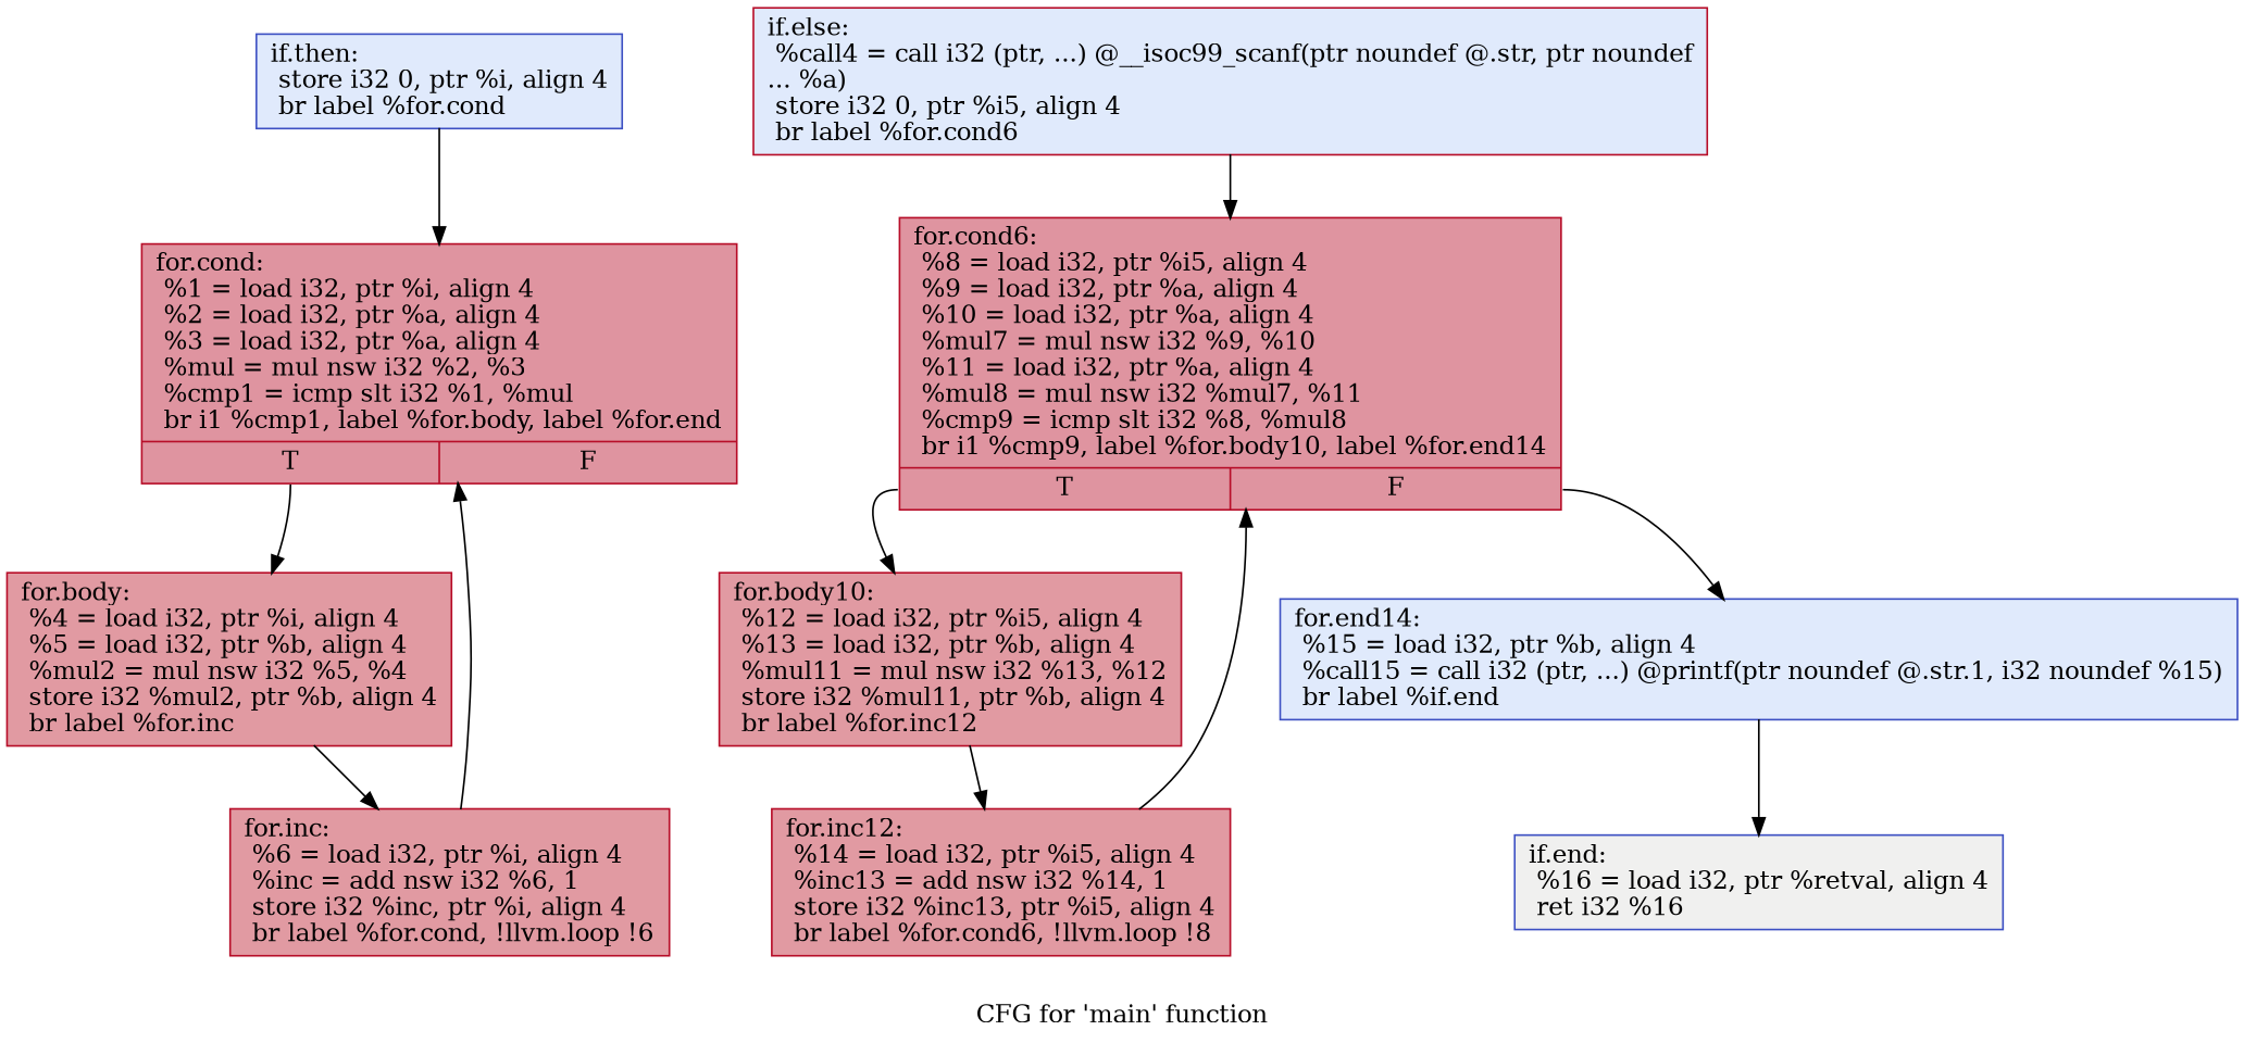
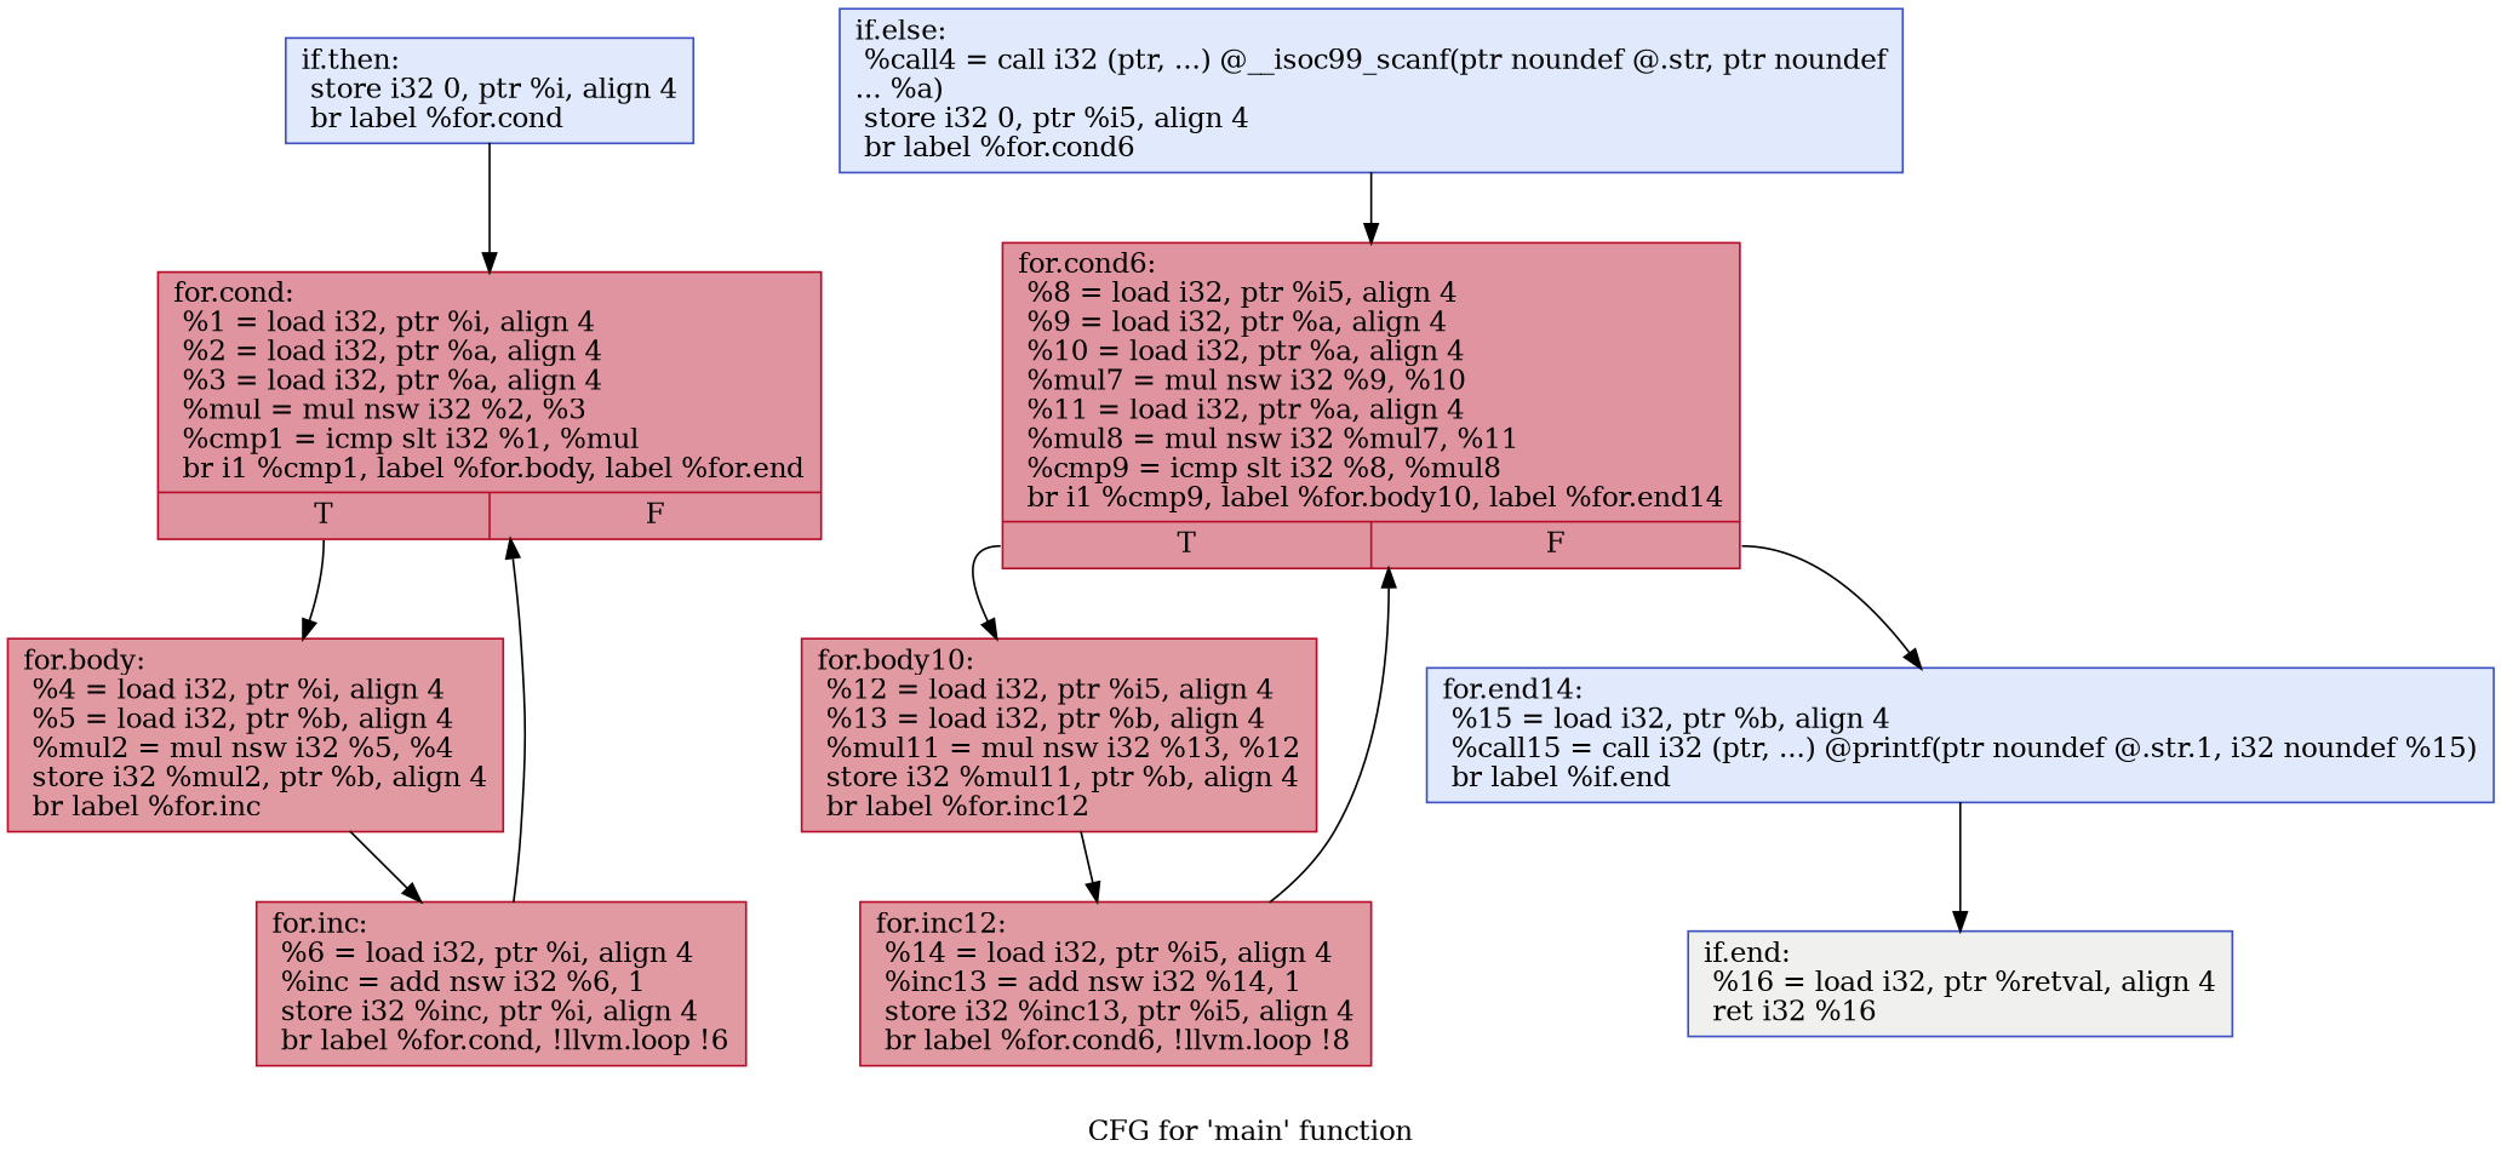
  digraph {
    label="CFG for 'main' function"
    node [color="#b70d28ff" fillcolor="#bb1b2c70" shape=record style=filled]
    n1 [color="#3d50c3ff" fillcolor="#b9d0f970" label="{if.then:                                          \l  store i32 0, ptr %i, align 4\l  br label %for.cond\l}"]
    n2 [fillcolor="#b70d2870" label="{for.cond:                                         \l  %1 = load i32, ptr %i, align 4\l  %2 = load i32, ptr %a, align 4\l  %3 = load i32, ptr %a, align 4\l  %mul = mul nsw i32 %2, %3\l  %cmp1 = icmp slt i32 %1, %mul\l  br i1 %cmp1, label %for.body, label %for.end\l|{<s0>T|<s1>F}}"]
-   n3 [fillcolor="#b9d0f970" label="{if.else:                                          \l  %call4 = call i32 (ptr, ...) @__isoc99_scanf(ptr noundef @.str, ptr noundef\l... %a)\l  store i32 0, ptr %i5, align 4\l  br label %for.cond6\l}"]
+   n3 [color="#3d50c3ff" fillcolor="#b9d0f970" label="{if.else:                                          \l  %call4 = call i32 (ptr, ...) @__isoc99_scanf(ptr noundef @.str, ptr noundef\l... %a)\l  store i32 0, ptr %i5, align 4\l  br label %for.cond6\l}"]
    n4 [fillcolor="#b70d2870" label="{for.cond6:                                        \l  %8 = load i32, ptr %i5, align 4\l  %9 = load i32, ptr %a, align 4\l  %10 = load i32, ptr %a, align 4\l  %mul7 = mul nsw i32 %9, %10\l  %11 = load i32, ptr %a, align 4\l  %mul8 = mul nsw i32 %mul7, %11\l  %cmp9 = icmp slt i32 %8, %mul8\l  br i1 %cmp9, label %for.body10, label %for.end14\l|{<s0>T|<s1>F}}"]
    n5 [label="{for.body:                                         \l  %4 = load i32, ptr %i, align 4\l  %5 = load i32, ptr %b, align 4\l  %mul2 = mul nsw i32 %5, %4\l  store i32 %mul2, ptr %b, align 4\l  br label %for.inc\l}"]
    n6 [label="{for.body10:                                       \l  %12 = load i32, ptr %i5, align 4\l  %13 = load i32, ptr %b, align 4\l  %mul11 = mul nsw i32 %13, %12\l  store i32 %mul11, ptr %b, align 4\l  br label %for.inc12\l}"]
    n7 [color="#3d50c3ff" fillcolor="#b9d0f970" label="{for.end14:                                        \l  %15 = load i32, ptr %b, align 4\l  %call15 = call i32 (ptr, ...) @printf(ptr noundef @.str.1, i32 noundef %15)\l  br label %if.end\l}"]
    n8 [label="{for.inc:                                          \l  %6 = load i32, ptr %i, align 4\l  %inc = add nsw i32 %6, 1\l  store i32 %inc, ptr %i, align 4\l  br label %for.cond, !llvm.loop !6\l}"]
    n9 [color="#3d50c3ff" fillcolor="#dedcdb70" label="{if.end:                                           \l  %16 = load i32, ptr %retval, align 4\l  ret i32 %16\l}"]
    n10 [label="{for.inc12:                                        \l  %14 = load i32, ptr %i5, align 4\l  %inc13 = add nsw i32 %14, 1\l  store i32 %inc13, ptr %i5, align 4\l  br label %for.cond6, !llvm.loop !8\l}"]
    n1 -> n2
    n2 -> n5 [tailport=s0]
    n3 -> n4
    n4 -> n6 [tailport=s0]
    n4 -> n7 [tailport=s1]
    n5 -> n8
    n6 -> n10
    n7 -> n9
    n8 -> n2
    n10 -> n4
  }
